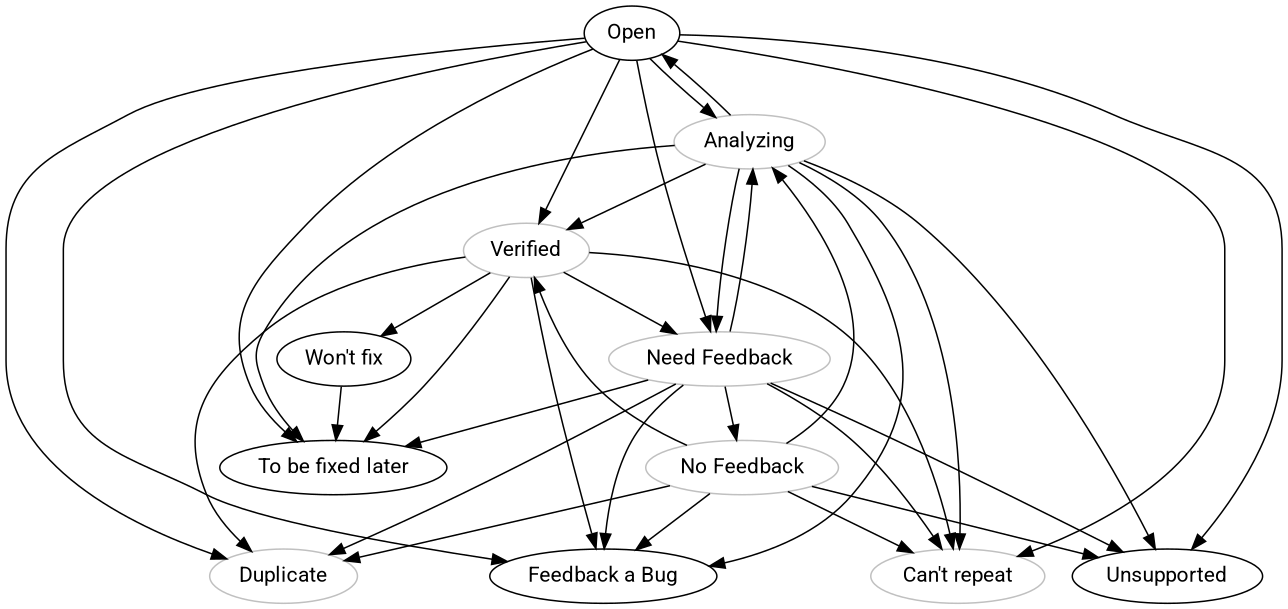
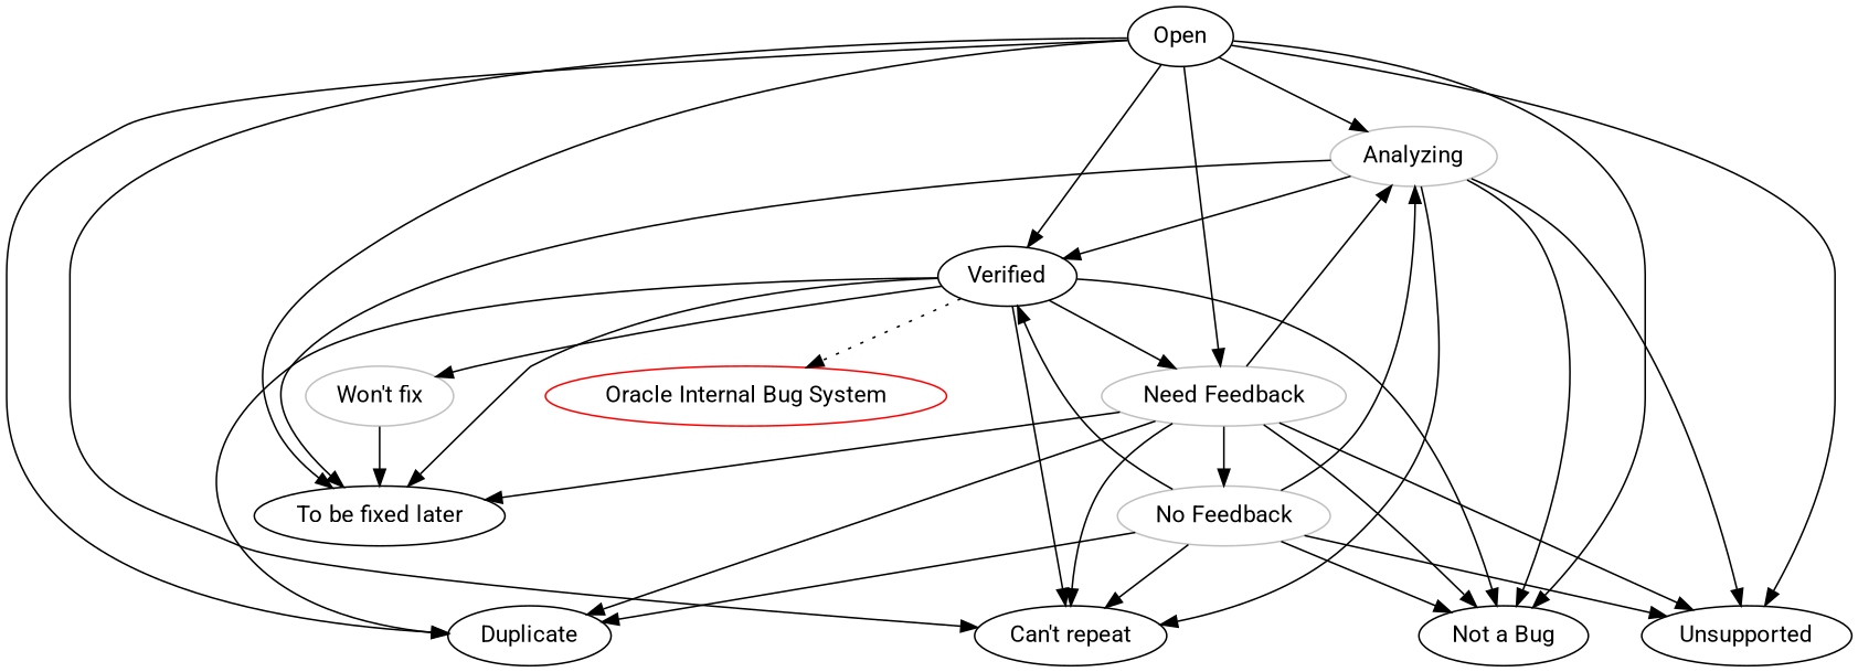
  digraph {
    fontname=Roboto
    rankdir=TB
    node [fontname=Roboto]
    edge [fontname=Roboto]
    Open
-   Duplicate [color=grey]
+   Duplicate
    Analyzing [color=grey]
-   Verified [color=grey]
+   Verified [color=black]
    "To be fixed later"
-   "Can't repeat" [color=grey]
+   "Can't repeat" [color=black]
    "Need Feedback" [color=grey]
-   "Not a Bug" [label="Feedback a Bug"]
+   "Not a Bug"
    Unsupported
-   "Won't fix"
+   "Won't fix" [color=grey]
+   "Oracle Internal Bug System" [color=red]
    "No Feedback" [color=grey]
    Open -> Duplicate
    Open -> Analyzing
    Open -> Verified
    Open -> "To be fixed later"
    Open -> "Can't repeat"
    Open -> "Need Feedback"
    Open -> "Not a Bug"
    Open -> Unsupported
-   Analyzing -> Open
    Analyzing -> Verified
    Analyzing -> "To be fixed later"
    Analyzing -> "Can't repeat"
-   Analyzing -> "Need Feedback"
    Analyzing -> "Not a Bug"
    Analyzing -> Unsupported
    Verified -> Duplicate
    Verified -> "To be fixed later"
    Verified -> "Can't repeat"
    Verified -> "Need Feedback"
    Verified -> "Not a Bug"
    Verified -> "Won't fix"
+   Verified -> "Oracle Internal Bug System" [style=dotted]
    "Need Feedback" -> Duplicate
    "Need Feedback" -> Analyzing
    "Need Feedback" -> "To be fixed later"
    "Need Feedback" -> "Can't repeat"
    "Need Feedback" -> "Not a Bug"
    "Need Feedback" -> Unsupported
    "Need Feedback" -> "No Feedback"
    "Won't fix" -> "To be fixed later"
    "No Feedback" -> Duplicate
    "No Feedback" -> Analyzing
    "No Feedback" -> Verified
    "No Feedback" -> "Can't repeat"
    "No Feedback" -> "Not a Bug"
    "No Feedback" -> Unsupported
  }
